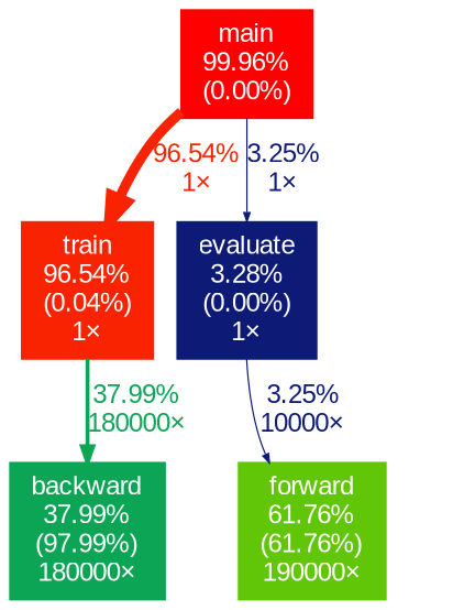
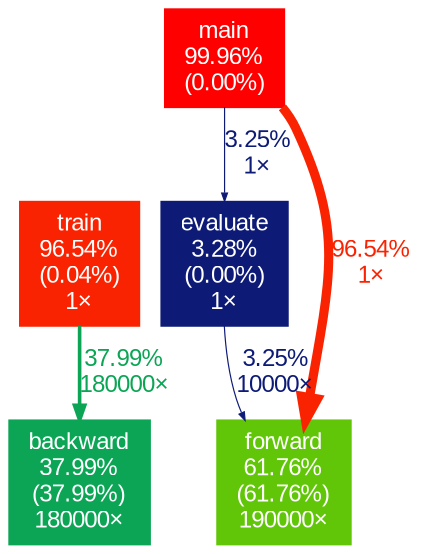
  digraph {
    fontname=Arial
    nodesep=0.125
    ranksep=0.25
    node [fontcolor="#ffffff" fontname=Arial fontsize=10.00 shape=box style=filled]
    edge [arrowsize=0.35 color="#0d1b77" fontcolor="#0d1b77" fontname=Arial fontsize=10.00 labeldistance=0.50 penwidth=0.50]
    n1 [color="#ff0000" height=0 label="main\n99.96%\n(0.00%)" width=0]
    n2 [color="#fa2301" height=0 label="train\n96.54%\n(0.04%)\n1×" width=0]
    n3 [color="#0d1b77" height=0 label="evaluate\n3.28%\n(0.00%)\n1×" width=0]
-   n4 [color="#0ba555" height=0 label="backward\n37.99%\n(97.99%)\n180000×" width=0]
+   n4 [color="#0ba555" height=0 label="backward\n37.99%\n(37.99%)\n180000×" width=0]
    n5 [color="#61c608" height=0 label="forward\n61.76%\n(61.76%)\n190000×" width=0]
-   n1 -> n2 [arrowsize=0.98 color="#fa2301" fontcolor="#fa2301" label="96.54%\n1×" labeldistance=3.86 penwidth=3.86]
+   n1 -> n5 [arrowsize=0.98 color="#fa2301" fontcolor="#fa2301" label="96.54%\n1×" labeldistance=3.86 penwidth=3.86]
    n1 -> n3 [label="3.25%\n1×"]
    n2 -> n4 [arrowsize=0.62 color="#0ba555" fontcolor="#0ba555" label="37.99%\n180000×" labeldistance=1.52 penwidth=1.52]
    n3 -> n5 [label="3.25%\n10000×"]
  }
